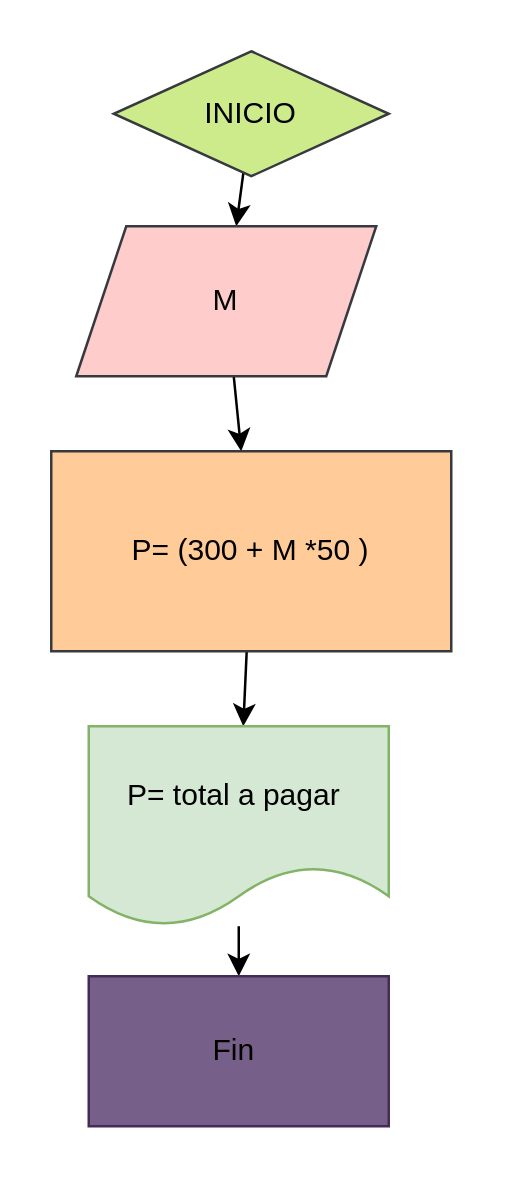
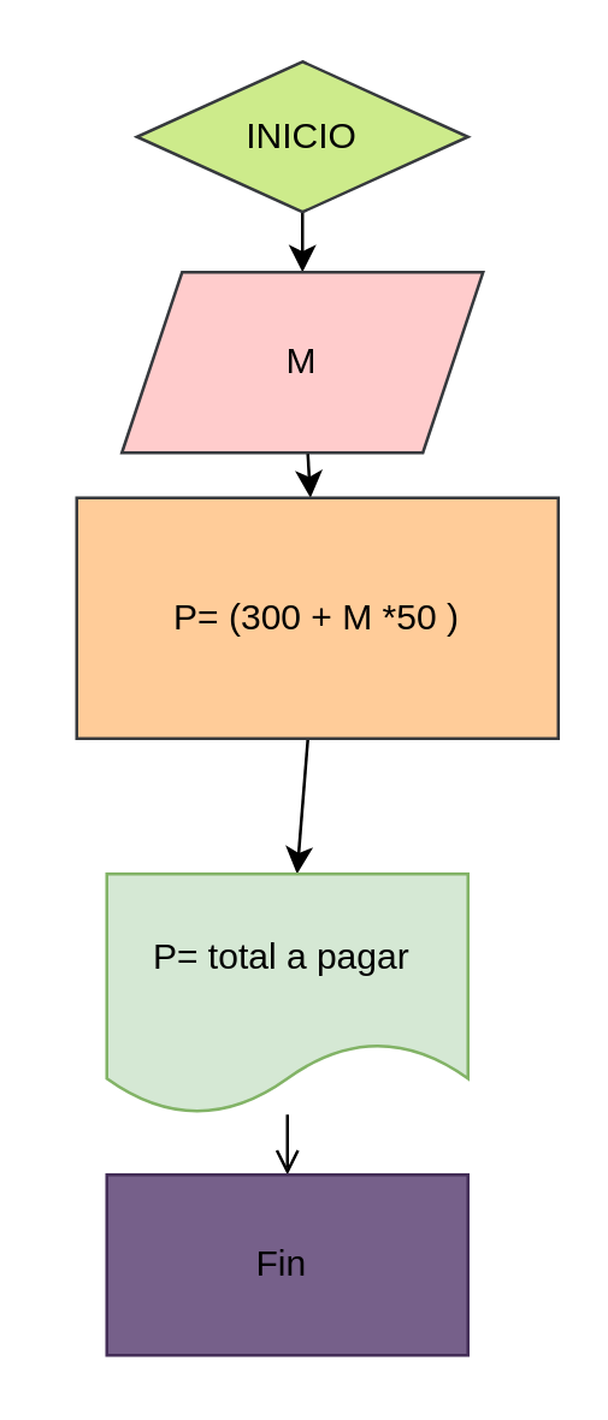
  <mxCell id="0" />
  <mxCell id="1" parent="0" />
  <mxCell id="2" value="" style="edgeStyle=none;html=1;fontColor=#000000;" edge="1" parent="1" source="3" target="5"><mxGeometry relative="1" as="geometry" /></mxCell>
  <mxCell id="3" value="&lt;font color=&quot;#000000&quot;&gt;INICIO&lt;/font&gt;" style="rhombus;whiteSpace=wrap;html=1;fillColor=#cdeb8b;strokeColor=#36393d;" vertex="1" parent="1"><mxGeometry x="45" y="20" width="110" height="50" as="geometry" /></mxCell>
  <mxCell id="4" value="" style="edgeStyle=none;html=1;fontColor=#000000;" edge="1" parent="1" source="5" target="7"><mxGeometry relative="1" as="geometry" /></mxCell>
- <mxCell id="5" value="&lt;font color=&quot;#000000&quot;&gt;M&lt;/font&gt;" style="shape=parallelogram;perimeter=parallelogramPerimeter;whiteSpace=wrap;html=1;fixedSize=1;fillColor=#ffcccc;strokeColor=#36393d;" vertex="1" parent="1"><mxGeometry x="30" y="90" width="120" height="60" as="geometry" /></mxCell>
+ <mxCell id="5" value="&lt;font color=&quot;#000000&quot;&gt;M&lt;/font&gt;" style="shape=parallelogram;perimeter=parallelogramPerimeter;whiteSpace=wrap;html=1;fixedSize=1;fillColor=#ffcccc;strokeColor=#36393d;" vertex="1" parent="1"><mxGeometry x="40" y="90" width="120" height="60" as="geometry" /></mxCell>
  <mxCell id="6" value="" style="edgeStyle=none;html=1;fontColor=#000000;" edge="1" parent="1" source="7" target="9"><mxGeometry relative="1" as="geometry" /></mxCell>
- <mxCell id="7" value="&lt;font color=&quot;#000000&quot;&gt;P= (300 + M *50 )&lt;/font&gt;" style="whiteSpace=wrap;html=1;fillColor=#ffcc99;strokeColor=#36393d;" vertex="1" parent="1"><mxGeometry x="20" y="180" width="160" height="80" as="geometry" /></mxCell>
- <mxCell id="8" value="" style="edgeStyle=none;html=1;fontColor=#000000;" edge="1" parent="1" source="9" target="10"><mxGeometry relative="1" as="geometry" /></mxCell>
+ <mxCell id="7" value="&lt;font color=&quot;#000000&quot;&gt;P= (300 + M *50 )&lt;/font&gt;" style="whiteSpace=wrap;html=1;fillColor=#ffcc99;strokeColor=#36393d;" vertex="1" parent="1"><mxGeometry x="25" y="165" width="160" height="80" as="geometry" /></mxCell>
+ <mxCell id="8" value="" style="edgeStyle=none;html=1;fontColor=#000000;endArrow=open;" edge="1" parent="1" source="9" target="10"><mxGeometry relative="1" as="geometry" /></mxCell>
  <mxCell id="9" value="&lt;font color=&quot;#000000&quot;&gt;P= total a pagar&amp;nbsp;&lt;/font&gt;" style="shape=document;whiteSpace=wrap;html=1;boundedLbl=1;fillColor=#d5e8d4;strokeColor=#82b366;" vertex="1" parent="1"><mxGeometry x="35" y="290" width="120" height="80" as="geometry" /></mxCell>
  <mxCell id="10" value="&lt;font color=&quot;#000000&quot;&gt;Fin&amp;nbsp;&lt;/font&gt;" style="whiteSpace=wrap;html=1;fillColor=#76608a;strokeColor=#432D57;fontColor=#ffffff;rounded=0;" vertex="1" parent="1"><mxGeometry x="35" y="390" width="120" height="60" as="geometry" /></mxCell>
